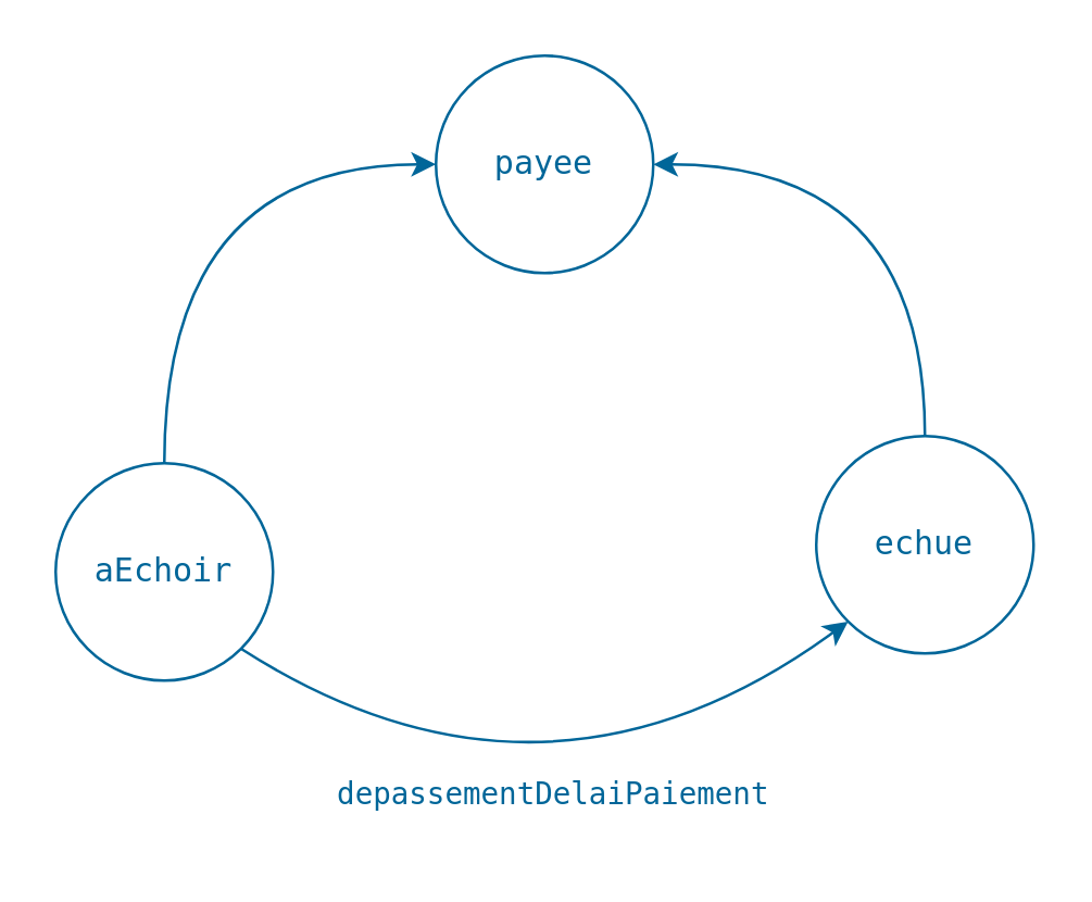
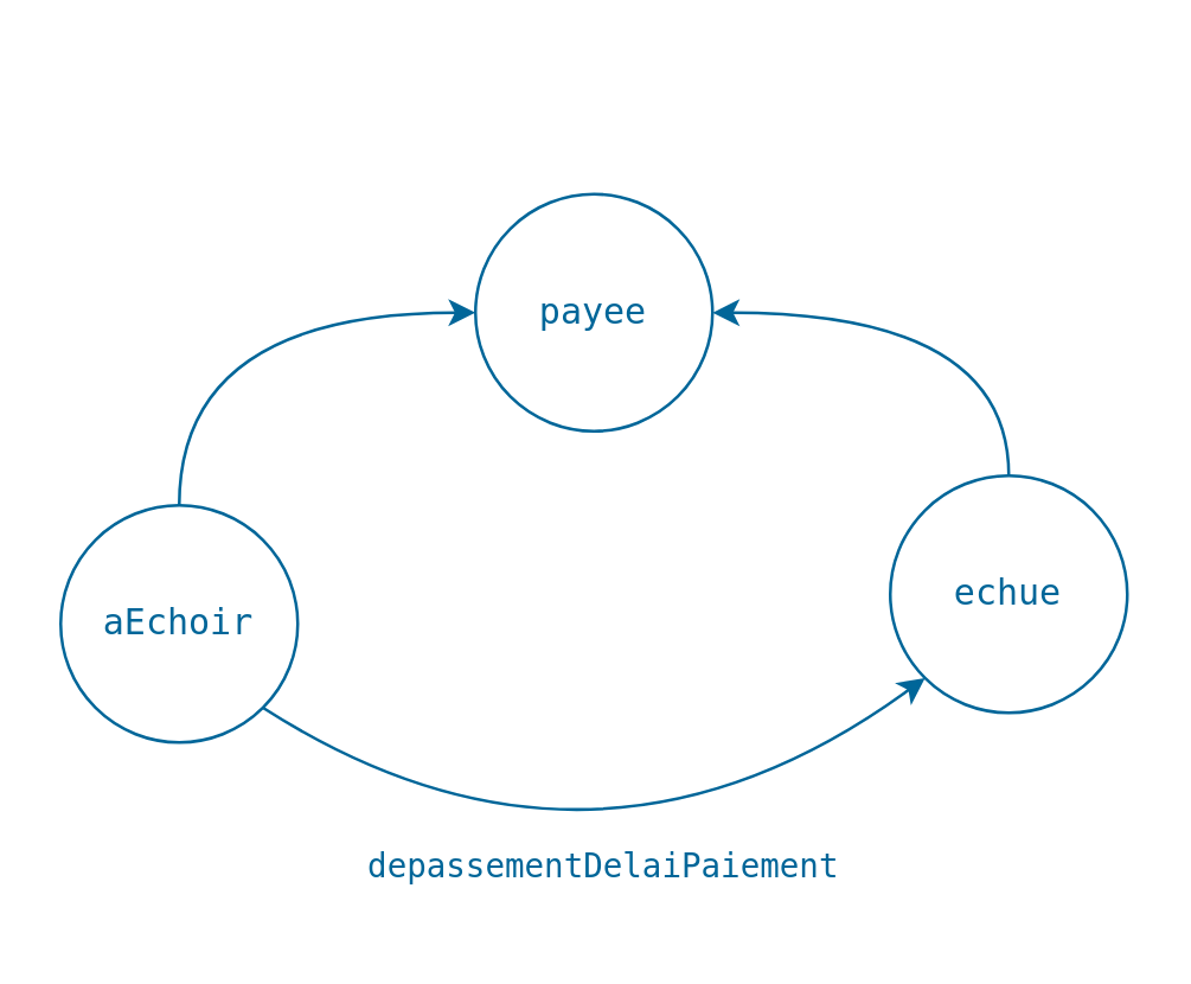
  <mxCell id="0" />
  <mxCell id="1" parent="0" />
  <mxCell id="2" style="edgeStyle=entityRelationEdgeStyle;rounded=0;orthogonalLoop=1;jettySize=auto;html=1;exitX=1;exitY=0;exitDx=0;exitDy=0;entryX=0;entryY=0;entryDx=0;entryDy=0;fontColor=#006699;strokeColor=none;" edge="1" parent="1" source="4" target="6"><mxGeometry relative="1" as="geometry" /></mxCell>
  <mxCell id="3" style="edgeStyle=orthogonalEdgeStyle;orthogonalLoop=1;jettySize=auto;html=1;exitX=0.5;exitY=0;exitDx=0;exitDy=0;entryX=0;entryY=0.5;entryDx=0;entryDy=0;curved=1;strokeColor=#006699;" edge="1" parent="1" source="4" target="8"><mxGeometry relative="1" as="geometry" /></mxCell>
  <mxCell id="4" value="&lt;pre&gt;aEchoir&lt;/pre&gt;" style="ellipse;whiteSpace=wrap;html=1;strokeColor=#006699;fontColor=#006699;rounded=0;" vertex="1" parent="1"><mxGeometry x="20" y="170" width="80" height="80" as="geometry" /></mxCell>
  <mxCell id="5" style="edgeStyle=orthogonalEdgeStyle;curved=1;orthogonalLoop=1;jettySize=auto;html=1;exitX=0.5;exitY=0;exitDx=0;exitDy=0;entryX=1;entryY=0.5;entryDx=0;entryDy=0;strokeColor=#006699;" edge="1" parent="1" source="6" target="8"><mxGeometry relative="1" as="geometry" /></mxCell>
  <mxCell id="6" value="&lt;pre&gt;echue&lt;/pre&gt;" style="ellipse;whiteSpace=wrap;html=1;strokeColor=#006699;fontColor=#006699;rounded=0;" vertex="1" parent="1"><mxGeometry x="300" y="160" width="80" height="80" as="geometry" /></mxCell>
  <mxCell id="7" value="&lt;pre&gt;depassementDelaiPaiement&lt;/pre&gt;" style="curved=1;endArrow=classic;html=1;fontColor=#006699;strokeColor=#006699;entryX=0;entryY=1;entryDx=0;entryDy=0;exitX=1;exitY=1;exitDx=0;exitDy=0;" edge="1" parent="1" source="4" target="6"><mxGeometry x="-0.081" y="17" width="50" height="50" relative="1" as="geometry"><mxPoint x="250" y="330" as="sourcePoint" /><mxPoint x="300" y="280" as="targetPoint" /><Array as="points"><mxPoint x="200" y="310" /></Array><mxPoint as="offset" /></mxGeometry></mxCell>
- <mxCell id="8" value="&lt;pre&gt;payee&lt;/pre&gt;" style="ellipse;whiteSpace=wrap;html=1;strokeColor=#006699;fontColor=#006699;rounded=0;" vertex="1" parent="1"><mxGeometry x="160" y="20" width="80" height="80" as="geometry" /></mxCell>
+ <mxCell id="8" value="&lt;pre&gt;payee&lt;/pre&gt;" style="ellipse;whiteSpace=wrap;html=1;strokeColor=#006699;fontColor=#006699;rounded=0;" vertex="1" parent="1"><mxGeometry x="160" y="65" width="80" height="80" as="geometry" /></mxCell>
